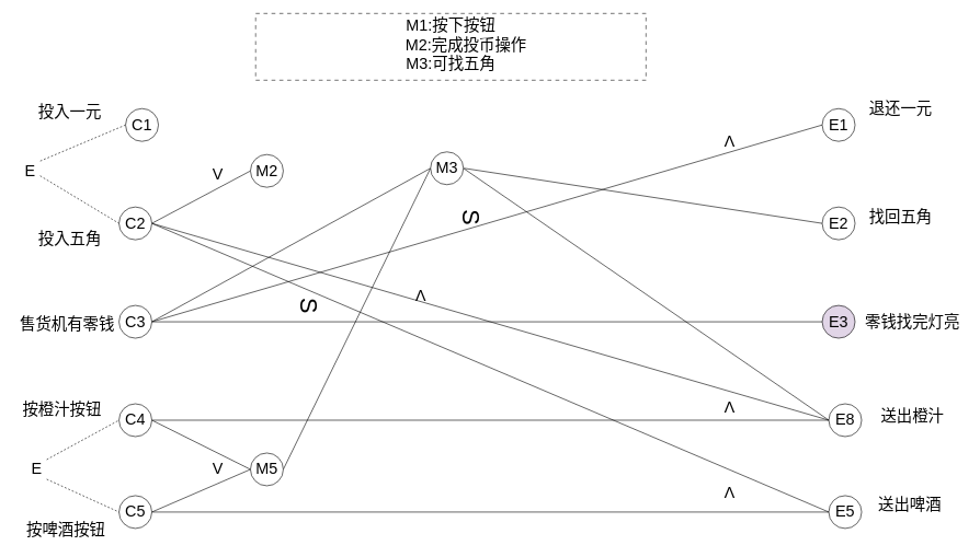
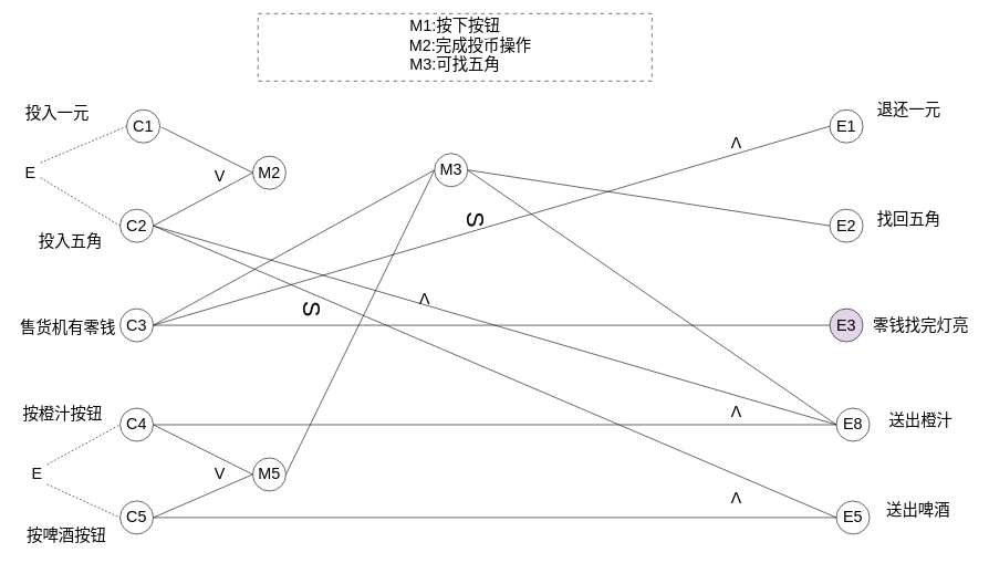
  <mxCell id="0" />
  <mxCell id="1" parent="0" />
  <mxCell id="2" style="edgeStyle=none;html=1;exitX=0;exitY=0.5;exitDx=0;exitDy=0;fontSize=24;dashed=1;endArrow=none;endFill=0;entryX=1;entryY=0;entryDx=0;entryDy=0;" edge="1" parent="1" source="6" target="33"><mxGeometry relative="1" as="geometry"><mxPoint x="80" y="145" as="targetPoint" /></mxGeometry></mxCell>
+ <mxCell id="3" style="edgeStyle=none;html=1;exitX=1;exitY=0.5;exitDx=0;exitDy=0;entryX=0;entryY=0.5;entryDx=0;entryDy=0;fontSize=24;endArrow=none;endFill=0;" edge="1" parent="1" source="6" target="26"><mxGeometry relative="1" as="geometry" /></mxCell>
  <mxCell id="4" style="edgeStyle=none;html=1;exitX=1;exitY=0.5;exitDx=0;exitDy=0;entryX=0;entryY=0.5;entryDx=0;entryDy=0;fontSize=24;endArrow=none;endFill=0;strokeColor=#FFFFFF;" edge="1" parent="1" source="6" target="21"><mxGeometry relative="1" as="geometry" /></mxCell>
  <mxCell id="5" style="edgeStyle=none;html=1;exitX=1;exitY=0.5;exitDx=0;exitDy=0;entryX=0;entryY=0.5;entryDx=0;entryDy=0;fontSize=24;endArrow=none;endFill=0;strokeColor=#FFFFFF;" edge="1" parent="1" source="6" target="31"><mxGeometry relative="1" as="geometry" /></mxCell>
  <mxCell id="6" value="&lt;font style=&quot;font-size: 24px;&quot;&gt;C1&lt;/font&gt;" style="ellipse;whiteSpace=wrap;html=1;aspect=fixed;" vertex="1" parent="1"><mxGeometry x="190" y="165" width="50" height="50" as="geometry" /></mxCell>
  <mxCell id="7" style="edgeStyle=none;html=1;exitX=1;exitY=0.5;exitDx=0;exitDy=0;fontSize=36;endArrow=none;endFill=0;entryX=0;entryY=0.5;entryDx=0;entryDy=0;" edge="1" parent="1" source="10" target="26"><mxGeometry relative="1" as="geometry"><mxPoint x="370" y="305" as="targetPoint" /></mxGeometry></mxCell>
  <mxCell id="8" style="edgeStyle=none;html=1;exitX=1;exitY=0.5;exitDx=0;exitDy=0;entryX=0;entryY=0.5;entryDx=0;entryDy=0;fontSize=36;endArrow=none;endFill=0;" edge="1" parent="1" source="10" target="25"><mxGeometry relative="1" as="geometry" /></mxCell>
  <mxCell id="9" style="edgeStyle=none;html=1;exitX=1;exitY=0.5;exitDx=0;exitDy=0;entryX=0;entryY=0.5;entryDx=0;entryDy=0;fontSize=36;endArrow=none;endFill=0;" edge="1" parent="1" source="10" target="24"><mxGeometry relative="1" as="geometry" /></mxCell>
  <mxCell id="10" value="&lt;font style=&quot;font-size: 24px;&quot;&gt;C2&lt;/font&gt;" style="ellipse;whiteSpace=wrap;html=1;aspect=fixed;" vertex="1" parent="1"><mxGeometry x="180" y="315" width="50" height="50" as="geometry" /></mxCell>
  <mxCell id="11" style="edgeStyle=none;html=1;exitX=1;exitY=0.5;exitDx=0;exitDy=0;entryX=0;entryY=0.5;entryDx=0;entryDy=0;fontSize=24;endArrow=none;endFill=0;" edge="1" parent="1" source="14" target="23"><mxGeometry relative="1" as="geometry" /></mxCell>
  <mxCell id="12" style="edgeStyle=none;html=1;exitX=1;exitY=0.5;exitDx=0;exitDy=0;entryX=0;entryY=0.5;entryDx=0;entryDy=0;fontSize=24;endArrow=none;endFill=0;" edge="1" parent="1" source="14" target="21"><mxGeometry relative="1" as="geometry" /></mxCell>
  <mxCell id="13" style="edgeStyle=none;html=1;exitX=1;exitY=0.5;exitDx=0;exitDy=0;entryX=0;entryY=0.5;entryDx=0;entryDy=0;fontSize=24;endArrow=none;endFill=0;" edge="1" parent="1" source="14" target="31"><mxGeometry relative="1" as="geometry" /></mxCell>
  <mxCell id="14" value="&lt;font style=&quot;font-size: 24px;&quot;&gt;C3&lt;/font&gt;" style="ellipse;whiteSpace=wrap;html=1;aspect=fixed;" vertex="1" parent="1"><mxGeometry x="180" y="465" width="50" height="50" as="geometry" /></mxCell>
  <mxCell id="15" style="edgeStyle=none;html=1;entryX=0;entryY=0.5;entryDx=0;entryDy=0;fontSize=24;endArrow=none;endFill=0;exitX=1;exitY=0.5;exitDx=0;exitDy=0;" edge="1" parent="1" source="17" target="25"><mxGeometry relative="1" as="geometry"><mxPoint x="230" y="635" as="sourcePoint" /></mxGeometry></mxCell>
  <mxCell id="16" style="edgeStyle=none;html=1;exitX=1;exitY=0.5;exitDx=0;exitDy=0;entryX=0;entryY=0.5;entryDx=0;entryDy=0;fontSize=36;endArrow=none;endFill=0;" edge="1" parent="1" source="17" target="28"><mxGeometry relative="1" as="geometry" /></mxCell>
  <mxCell id="17" value="&lt;font style=&quot;font-size: 24px;&quot;&gt;C4&lt;/font&gt;" style="ellipse;whiteSpace=wrap;html=1;aspect=fixed;" vertex="1" parent="1"><mxGeometry x="180" y="615" width="50" height="50" as="geometry" /></mxCell>
  <mxCell id="18" style="edgeStyle=none;html=1;exitX=1;exitY=0.5;exitDx=0;exitDy=0;entryX=0;entryY=0.5;entryDx=0;entryDy=0;fontSize=24;endArrow=none;endFill=0;" edge="1" parent="1" source="20" target="24"><mxGeometry relative="1" as="geometry" /></mxCell>
  <mxCell id="19" style="edgeStyle=none;html=1;exitX=1;exitY=0.5;exitDx=0;exitDy=0;entryX=0;entryY=0.5;entryDx=0;entryDy=0;fontSize=36;endArrow=none;endFill=0;" edge="1" parent="1" source="20" target="28"><mxGeometry relative="1" as="geometry" /></mxCell>
  <mxCell id="20" value="&lt;font style=&quot;font-size: 24px;&quot;&gt;C5&lt;/font&gt;" style="ellipse;whiteSpace=wrap;html=1;aspect=fixed;" vertex="1" parent="1"><mxGeometry x="180" y="755" width="50" height="50" as="geometry" /></mxCell>
  <mxCell id="21" value="&lt;font style=&quot;font-size: 24px;&quot;&gt;E1&lt;/font&gt;" style="ellipse;whiteSpace=wrap;html=1;aspect=fixed;" vertex="1" parent="1"><mxGeometry x="1250" y="165" width="50" height="50" as="geometry" /></mxCell>
  <mxCell id="22" value="&lt;font style=&quot;font-size: 24px;&quot;&gt;E2&lt;/font&gt;" style="ellipse;whiteSpace=wrap;html=1;aspect=fixed;" vertex="1" parent="1"><mxGeometry x="1250" y="315" width="50" height="50" as="geometry" /></mxCell>
  <mxCell id="23" value="&lt;font style=&quot;font-size: 24px;&quot;&gt;E3&lt;/font&gt;" style="ellipse;whiteSpace=wrap;html=1;aspect=fixed;fillColor=#e1d5e7;" vertex="1" parent="1"><mxGeometry x="1250" y="465" width="50" height="50" as="geometry" /></mxCell>
  <mxCell id="24" value="&lt;font style=&quot;font-size: 24px;&quot;&gt;E5&lt;/font&gt;" style="ellipse;whiteSpace=wrap;html=1;aspect=fixed;" vertex="1" parent="1"><mxGeometry x="1260" y="755" width="50" height="50" as="geometry" /></mxCell>
  <mxCell id="25" value="&lt;font style=&quot;font-size: 24px;&quot;&gt;E8&lt;/font&gt;" style="ellipse;whiteSpace=wrap;html=1;aspect=fixed;" vertex="1" parent="1"><mxGeometry x="1260" y="615" width="50" height="50" as="geometry" /></mxCell>
  <mxCell id="26" value="&lt;font style=&quot;font-size: 24px;&quot;&gt;M2&lt;/font&gt;" style="ellipse;whiteSpace=wrap;html=1;aspect=fixed;" vertex="1" parent="1"><mxGeometry x="380" y="235" width="50" height="50" as="geometry" /></mxCell>
  <mxCell id="27" style="edgeStyle=none;html=1;exitX=1;exitY=0.5;exitDx=0;exitDy=0;fontSize=36;endArrow=none;endFill=0;entryX=0;entryY=0.5;entryDx=0;entryDy=0;" edge="1" parent="1" source="28" target="31"><mxGeometry relative="1" as="geometry"><mxPoint x="630" y="425" as="targetPoint" /></mxGeometry></mxCell>
  <mxCell id="28" value="&lt;font style=&quot;font-size: 24px;&quot;&gt;M5&lt;/font&gt;" style="ellipse;whiteSpace=wrap;html=1;aspect=fixed;" vertex="1" parent="1"><mxGeometry x="380" y="690" width="50" height="50" as="geometry" /></mxCell>
  <mxCell id="29" style="edgeStyle=none;html=1;entryX=0;entryY=0.5;entryDx=0;entryDy=0;fontSize=24;endArrow=none;endFill=0;" edge="1" parent="1" target="22"><mxGeometry relative="1" as="geometry"><mxPoint x="705" y="256" as="sourcePoint" /></mxGeometry></mxCell>
  <mxCell id="30" style="edgeStyle=none;html=1;exitX=1;exitY=0.5;exitDx=0;exitDy=0;entryX=0;entryY=0.5;entryDx=0;entryDy=0;fontSize=24;endArrow=none;endFill=0;" edge="1" parent="1" source="31" target="25"><mxGeometry relative="1" as="geometry" /></mxCell>
  <mxCell id="31" value="&lt;font style=&quot;font-size: 24px;&quot;&gt;M3&lt;/font&gt;" style="ellipse;whiteSpace=wrap;html=1;aspect=fixed;" vertex="1" parent="1"><mxGeometry x="654" y="231" width="50" height="50" as="geometry" /></mxCell>
  <mxCell id="32" style="edgeStyle=none;html=1;exitX=1;exitY=0.75;exitDx=0;exitDy=0;entryX=0;entryY=0.5;entryDx=0;entryDy=0;dashed=1;fontSize=24;endArrow=none;endFill=0;" edge="1" parent="1" source="33" target="10"><mxGeometry relative="1" as="geometry" /></mxCell>
  <mxCell id="33" value="E" style="text;html=1;strokeColor=none;fillColor=none;align=center;verticalAlign=middle;whiteSpace=wrap;rounded=0;fontSize=24;" vertex="1" parent="1"><mxGeometry x="30" y="245" width="30" height="30" as="geometry" /></mxCell>
  <mxCell id="34" value="V" style="text;html=1;align=center;verticalAlign=middle;resizable=0;points=[];autosize=1;strokeColor=none;fillColor=none;fontSize=24;" vertex="1" parent="1"><mxGeometry x="310" y="695" width="40" height="40" as="geometry" /></mxCell>
  <mxCell id="35" value="V" style="text;html=1;align=center;verticalAlign=middle;resizable=0;points=[];autosize=1;strokeColor=none;fillColor=none;fontSize=24;" vertex="1" parent="1"><mxGeometry x="310" y="245" width="40" height="40" as="geometry" /></mxCell>
  <mxCell id="36" value="&lt;font style=&quot;font-size: 36px;&quot;&gt;S&lt;/font&gt;" style="text;html=1;align=center;verticalAlign=middle;resizable=0;points=[];autosize=1;strokeColor=none;fillColor=none;fontSize=24;rotation=90;" vertex="1" parent="1"><mxGeometry x="445" y="435" width="50" height="60" as="geometry" /></mxCell>
  <mxCell id="37" style="edgeStyle=none;html=1;exitX=1;exitY=0;exitDx=0;exitDy=0;entryX=0;entryY=0.5;entryDx=0;entryDy=0;fontSize=36;endArrow=none;endFill=0;dashed=1;" edge="1" parent="1" source="39" target="17"><mxGeometry relative="1" as="geometry" /></mxCell>
  <mxCell id="38" style="edgeStyle=none;html=1;exitX=1;exitY=1;exitDx=0;exitDy=0;entryX=0;entryY=0.5;entryDx=0;entryDy=0;fontSize=36;endArrow=none;endFill=0;dashed=1;" edge="1" parent="1" source="39" target="20"><mxGeometry relative="1" as="geometry" /></mxCell>
  <mxCell id="39" value="E" style="text;html=1;strokeColor=none;fillColor=none;align=center;verticalAlign=middle;whiteSpace=wrap;rounded=0;fontSize=24;" vertex="1" parent="1"><mxGeometry y="700" width="30" height="30" as="geometry" x="40" /></mxCell>
  <mxCell id="40" value="&lt;font style=&quot;font-size: 24px;&quot;&gt;V&lt;/font&gt;" style="text;html=1;align=center;verticalAlign=middle;resizable=0;points=[];autosize=1;strokeColor=none;fillColor=none;fontSize=36;rotation=180;" vertex="1" parent="1"><mxGeometry x="620" y="425" width="40" height="60" as="geometry" /></mxCell>
  <mxCell id="41" value="V" style="text;html=1;align=center;verticalAlign=middle;resizable=0;points=[];autosize=1;strokeColor=none;fillColor=none;fontSize=24;rotation=180;" vertex="1" parent="1"><mxGeometry x="1090" y="195" width="40" height="40" as="geometry" /></mxCell>
  <mxCell id="42" value="&lt;font style=&quot;font-size: 36px;&quot;&gt;S&lt;/font&gt;" style="text;html=1;align=center;verticalAlign=middle;resizable=0;points=[];autosize=1;strokeColor=none;fillColor=none;fontSize=24;rotation=90;" vertex="1" parent="1"><mxGeometry x="692" y="300.5" width="50" height="60" as="geometry" /></mxCell>
  <mxCell id="43" value="&lt;font style=&quot;font-size: 24px;&quot;&gt;V&lt;/font&gt;" style="text;html=1;align=center;verticalAlign=middle;resizable=0;points=[];autosize=1;strokeColor=none;fillColor=none;fontSize=36;rotation=180;" vertex="1" parent="1"><mxGeometry x="1090" y="595" width="40" height="60" as="geometry" /></mxCell>
  <mxCell id="44" value="V" style="text;html=1;align=center;verticalAlign=middle;resizable=0;points=[];autosize=1;strokeColor=none;fillColor=none;fontSize=24;rotation=180;" vertex="1" parent="1"><mxGeometry x="1090" y="730" width="40" height="40" as="geometry" /></mxCell>
  <mxCell id="45" value="M1:按下按钮&lt;br&gt;&amp;nbsp; &amp;nbsp; &amp;nbsp; &amp;nbsp;M2:完成投币操作&lt;br&gt;M3:可找五角" style="fontStyle=0;verticalAlign=top;align=center;spacingTop=-2;fillColor=none;rounded=0;whiteSpace=wrap;html=1;strokeColor=#919191;strokeWidth=2;dashed=1;container=1;collapsible=0;expand=0;recursiveResize=0;fontSize=24;" vertex="1" parent="1"><mxGeometry x="388" y="20" width="594" height="102" as="geometry" /></mxCell>
- <mxCell id="46" value="投入一元" style="text;html=1;align=center;verticalAlign=middle;resizable=0;points=[];autosize=1;strokeColor=none;fillColor=none;fontSize=24;" vertex="1" parent="1"><mxGeometry x="48" y="150" width="114" height="41" as="geometry" /></mxCell>
+ <mxCell id="46" value="投入一元" style="text;html=1;align=center;verticalAlign=middle;resizable=0;points=[];autosize=1;strokeColor=none;fillColor=none;fontSize=24;" vertex="1" parent="1"><mxGeometry x="28" y="150" width="114" height="41" as="geometry" /></mxCell>
  <mxCell id="47" value="投入五角" style="text;html=1;align=center;verticalAlign=middle;resizable=0;points=[];autosize=1;strokeColor=none;fillColor=none;fontSize=24;" vertex="1" parent="1"><mxGeometry x="48" y="343" width="114" height="41" as="geometry" /></mxCell>
  <mxCell id="48" value="售货机有零钱" style="text;html=1;align=center;verticalAlign=middle;resizable=0;points=[];autosize=1;strokeColor=none;fillColor=none;fontSize=24;" vertex="1" parent="1"><mxGeometry x="20" y="473" width="162" height="41" as="geometry" /></mxCell>
  <mxCell id="49" value="按橙汁按钮" style="text;html=1;align=center;verticalAlign=middle;resizable=0;points=[];autosize=1;strokeColor=none;fillColor=none;fontSize=24;" vertex="1" parent="1"><mxGeometry x="24" y="603" width="138" height="41" as="geometry" /></mxCell>
  <mxCell id="50" value="按啤酒按钮" style="text;html=1;align=center;verticalAlign=middle;resizable=0;points=[];autosize=1;strokeColor=none;fillColor=none;fontSize=24;" vertex="1" parent="1"><mxGeometry x="30" y="786" width="138" height="41" as="geometry" /></mxCell>
  <mxCell id="51" value="退还一元" style="text;html=1;align=center;verticalAlign=middle;resizable=0;points=[];autosize=1;strokeColor=none;fillColor=none;fontSize=24;" vertex="1" parent="1"><mxGeometry x="1312" y="145" width="114" height="41" as="geometry" /></mxCell>
  <mxCell id="52" value="找回五角" style="text;html=1;align=center;verticalAlign=middle;resizable=0;points=[];autosize=1;strokeColor=none;fillColor=none;fontSize=24;" vertex="1" parent="1"><mxGeometry x="1312" y="310" width="114" height="41" as="geometry" /></mxCell>
  <mxCell id="53" value="零钱找完灯亮" style="text;html=1;align=center;verticalAlign=middle;resizable=0;points=[];autosize=1;strokeColor=none;fillColor=none;fontSize=24;" vertex="1" parent="1"><mxGeometry x="1306" y="470" width="162" height="41" as="geometry" /></mxCell>
  <mxCell id="54" value="送出橙汁" style="text;html=1;align=center;verticalAlign=middle;resizable=0;points=[];autosize=1;strokeColor=none;fillColor=none;fontSize=24;" vertex="1" parent="1"><mxGeometry x="1330" y="614" width="114" height="41" as="geometry" /></mxCell>
  <mxCell id="55" value="送出啤酒" style="text;html=1;align=center;verticalAlign=middle;resizable=0;points=[];autosize=1;strokeColor=none;fillColor=none;fontSize=24;" vertex="1" parent="1"><mxGeometry x="1326" y="748" width="114" height="41" as="geometry" /></mxCell>
